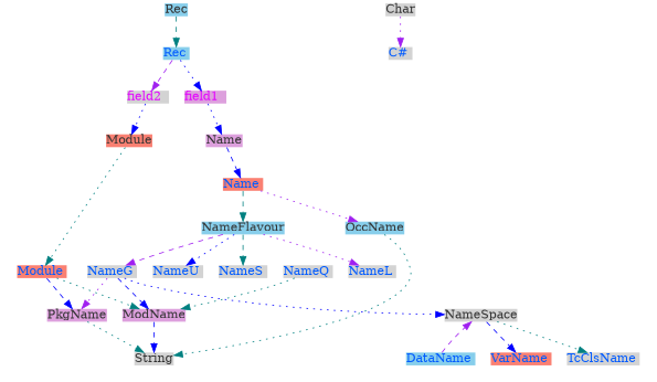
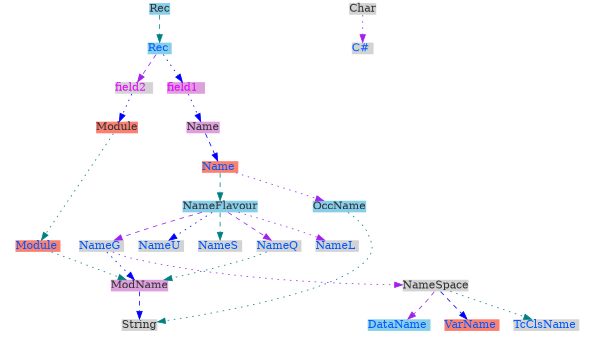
  digraph {
    node [fillcolor=lightgrey fontcolor="#005aff" shape=plain style=filled]
    edge [color=blue style=dotted]
    "field1  " [fillcolor=plum fontcolor="#e300ff"]
    "field2  " [fontcolor="#e300ff"]
    "Rec " [fillcolor=skyblue]
    "Module " [fillcolor=salmon]
    "Name " [fillcolor=salmon]
    "NameG "
    "NameL "
    "NameQ "
    "NameS "
    "NameU "
    "DataName " [fillcolor=skyblue]
    "TcClsName "
    "VarName " [fillcolor=salmon]
    "C# "
    Name [fillcolor=plum fontcolor="#333333"]
    Module [fillcolor=salmon fontcolor="#333333"]
    ModName [fillcolor=plum fontcolor="#333333"]
-   PkgName [fillcolor=plum fontcolor="#333333"]
    NameFlavour [fillcolor=skyblue fontcolor="#333333"]
    OccName [fillcolor=skyblue fontcolor="#333333"]
    NameSpace [fontcolor="#333333"]
    String [fontcolor="#333333"]
    Char [fontcolor="#333333"]
    Rec [fillcolor=skyblue fontcolor="#333333"]
    subgraph cluster_1 {
      peripheries=0
      "field1  "
      "field2  "
    }
    subgraph cluster_2 {
      peripheries=0
      "Rec "
    }
    subgraph cluster_3 {
      peripheries=0
      "Module "
    }
    subgraph cluster_4 {
      peripheries=0
      "Name "
    }
    subgraph cluster_5 {
      peripheries=0
      "NameG "
      "NameL "
      "NameQ "
      "NameS "
      "NameU "
    }
    subgraph cluster_6 {
      peripheries=0
      "DataName "
      "TcClsName "
      "VarName "
    }
    subgraph cluster_7 {
      peripheries=0
    }
    subgraph cluster_8 {
      peripheries=0
    }
    subgraph cluster_9 {
      peripheries=0
      "C# "
    }
    "field1  " -> Name
    "field2  " -> Module
    "Rec " -> "field1  "
    "Rec " -> "field2  " [color=purple style=dashed]
    "Module " -> ModName [color=teal]
-   "Module " -> PkgName [style=dashed]
    "Name " -> NameFlavour [color=teal style=dashed]
    "Name " -> OccName [color=purple]
-   "NameG " -> ModName [style=dashed]
-   "NameG " -> PkgName [color=purple]
-   "NameG " -> NameSpace
+   "NameG " -> ModName
+   "NameG " -> NameSpace [color=purple]
    "NameQ " -> ModName [color=teal]
    Name -> "Name " [style=dashed]
    Module -> "Module " [color=teal]
    ModName -> String [style=dashed]
-   PkgName -> String [color=teal]
    NameFlavour -> "NameG " [color=purple style=dashed]
    NameFlavour -> "NameL " [color=purple]
+   NameFlavour -> "NameQ " [color=purple style=dashed]
    NameFlavour -> "NameS " [color=teal style=dashed]
    NameFlavour -> "NameU "
    OccName -> String [color=teal]
-   "DataName " -> NameSpace [color=purple style=dashed]
+   NameSpace -> "DataName " [color=purple style=dashed]
    NameSpace -> "TcClsName " [color=teal]
    NameSpace -> "VarName " [style=dashed]
    Char -> "C# " [color=purple]
    Rec -> "Rec " [color=teal style=dashed]
  }
